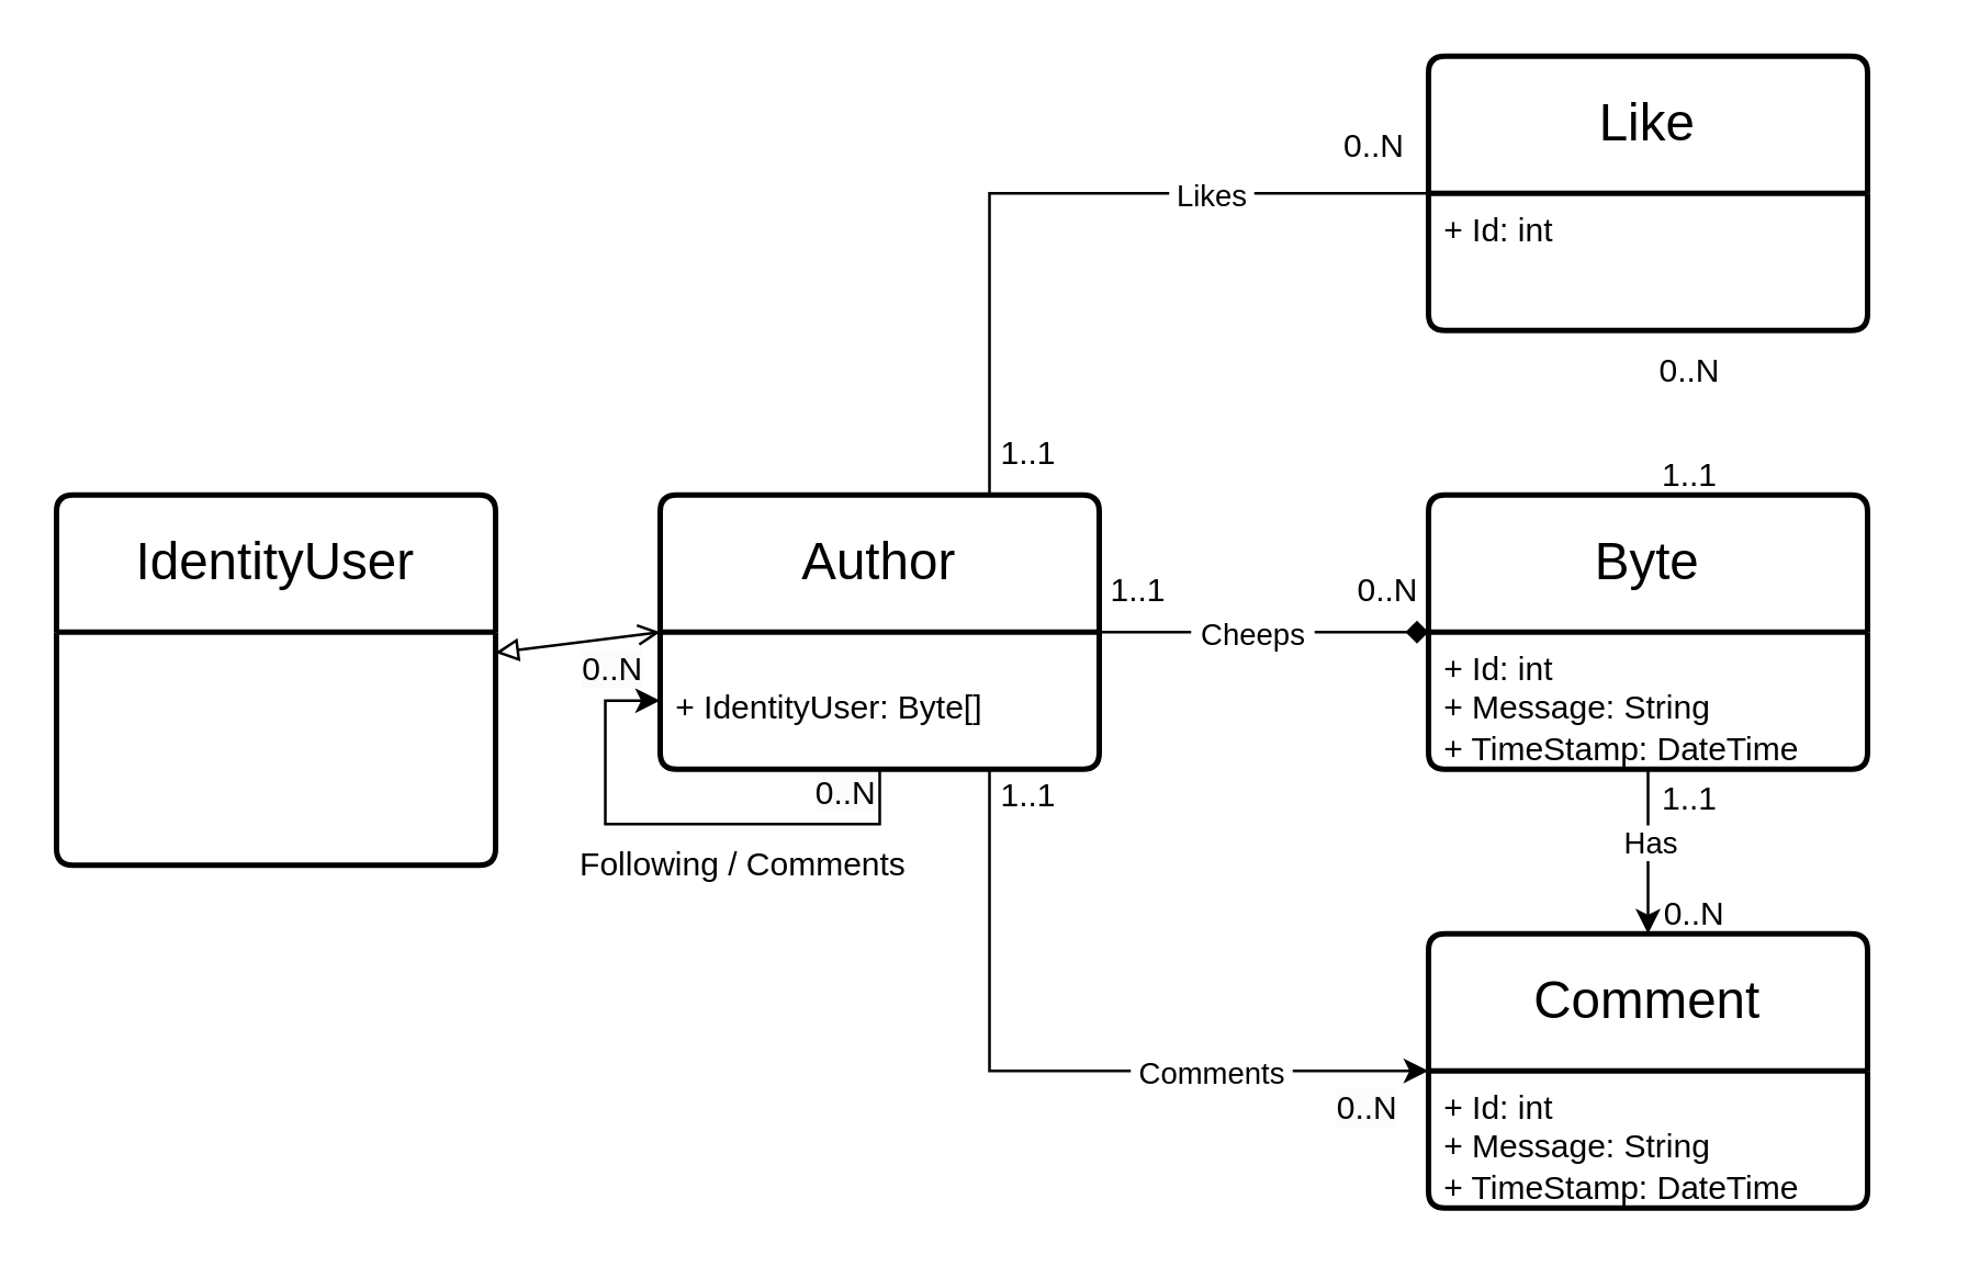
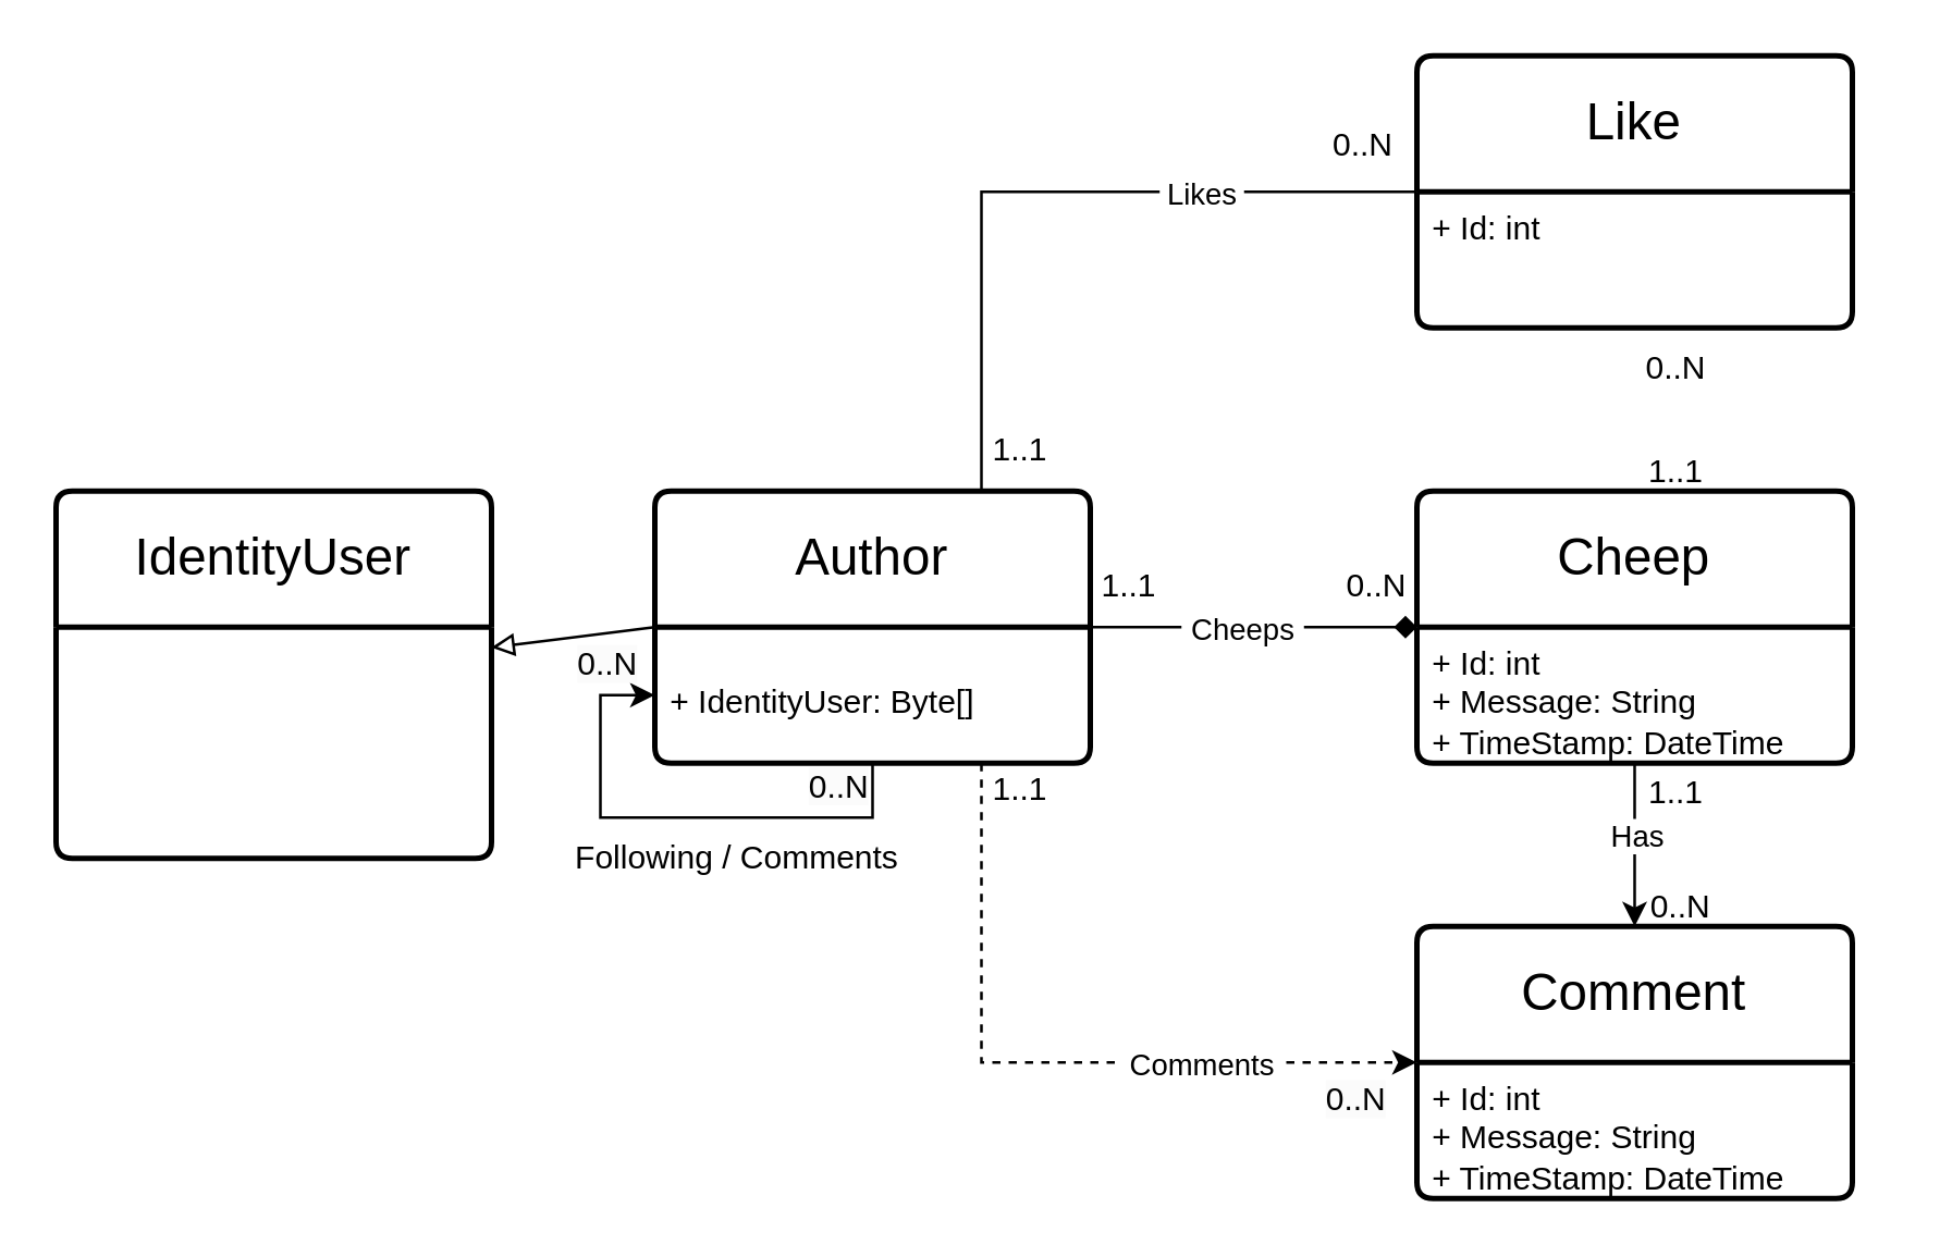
  <mxCell id="0" />
  <mxCell id="1" parent="0" />
  <mxCell id="2" style="edgeStyle=orthogonalEdgeStyle;rounded=0;orthogonalLoop=1;jettySize=auto;html=1;exitX=0.5;exitY=1;exitDx=0;exitDy=0;entryX=0;entryY=0.75;entryDx=0;entryDy=0;" parent="1" source="6" target="5" edge="1"><mxGeometry relative="1" as="geometry" /></mxCell>
  <mxCell id="3" style="edgeStyle=orthogonalEdgeStyle;rounded=0;orthogonalLoop=1;jettySize=auto;html=1;exitX=0.75;exitY=0;exitDx=0;exitDy=0;entryX=0;entryY=0.5;entryDx=0;entryDy=0;curved=0;strokeColor=default;endArrow=none;" parent="1" source="5" target="18" edge="1"><mxGeometry relative="1" as="geometry" /></mxCell>
  <mxCell id="4" value="&amp;nbsp;Likes&amp;nbsp;" style="edgeLabel;html=1;align=center;verticalAlign=middle;resizable=0;points=[];" vertex="1" connectable="0" parent="3"><mxGeometry x="0.211" y="-1" relative="1" as="geometry"><mxPoint x="27" y="-1" as="offset" /></mxGeometry></mxCell>
  <mxCell id="5" value="&lt;font style=&quot;font-size: 19px;&quot;&gt;Author&lt;/font&gt;" style="swimlane;childLayout=stackLayout;horizontal=1;startSize=50;horizontalStack=0;rounded=1;fontSize=14;fontStyle=0;strokeWidth=2;resizeParent=0;resizeLast=1;shadow=0;dashed=0;align=center;arcSize=4;whiteSpace=wrap;html=1;" parent="1" vertex="1"><mxGeometry x="240" y="180" width="160" height="100" as="geometry"><mxRectangle x="310" y="400" width="50" height="50" as="alternateBounds" /></mxGeometry></mxCell>
  <mxCell id="6" value="&lt;br&gt;+ IdentityUser: Byte[]&amp;nbsp;" style="align=left;strokeColor=none;fillColor=none;spacingLeft=4;fontSize=12;verticalAlign=top;resizable=0;rotatable=0;part=1;html=1;" parent="5" vertex="1"><mxGeometry y="50" width="160" height="50" as="geometry" /></mxCell>
- <mxCell id="7" value="&lt;font style=&quot;font-size: 19px;&quot;&gt;Byte&lt;/font&gt;" style="swimlane;childLayout=stackLayout;horizontal=1;startSize=50;horizontalStack=0;rounded=1;fontSize=14;fontStyle=0;strokeWidth=2;resizeParent=0;resizeLast=1;shadow=0;dashed=0;align=center;arcSize=4;whiteSpace=wrap;html=1;" parent="1" vertex="1"><mxGeometry x="520" y="180" width="160" height="100" as="geometry"><mxRectangle x="310" y="400" width="50" height="50" as="alternateBounds" /></mxGeometry></mxCell>
+ <mxCell id="7" value="&lt;font style=&quot;font-size: 19px;&quot;&gt;Cheep&lt;/font&gt;" style="swimlane;childLayout=stackLayout;horizontal=1;startSize=50;horizontalStack=0;rounded=1;fontSize=14;fontStyle=0;strokeWidth=2;resizeParent=0;resizeLast=1;shadow=0;dashed=0;align=center;arcSize=4;whiteSpace=wrap;html=1;" parent="1" vertex="1"><mxGeometry x="520" y="180" width="160" height="100" as="geometry"><mxRectangle x="310" y="400" width="50" height="50" as="alternateBounds" /></mxGeometry></mxCell>
  <mxCell id="8" value="+ Id: int&amp;nbsp;&lt;div&gt;+ Message: String&amp;nbsp;&lt;/div&gt;&lt;div&gt;+ TimeStamp: DateTime&lt;/div&gt;" style="align=left;strokeColor=none;fillColor=none;spacingLeft=4;fontSize=12;verticalAlign=top;resizable=0;rotatable=0;part=1;html=1;" parent="7" vertex="1"><mxGeometry y="50" width="160" height="50" as="geometry" /></mxCell>
  <mxCell id="9" value="&lt;font style=&quot;font-size: 19px;&quot;&gt;Comment&lt;/font&gt;" style="swimlane;childLayout=stackLayout;horizontal=1;startSize=50;horizontalStack=0;rounded=1;fontSize=14;fontStyle=0;strokeWidth=2;resizeParent=0;resizeLast=1;shadow=0;dashed=0;align=center;arcSize=4;whiteSpace=wrap;html=1;" parent="1" vertex="1"><mxGeometry x="520" y="340" width="160" height="100" as="geometry"><mxRectangle x="310" y="400" width="50" height="50" as="alternateBounds" /></mxGeometry></mxCell>
  <mxCell id="10" value="+ Id: int&amp;nbsp;&lt;div&gt;+ Message: String&amp;nbsp;&lt;/div&gt;&lt;div&gt;+ TimeStamp: DateTime&lt;/div&gt;" style="align=left;strokeColor=none;fillColor=none;spacingLeft=4;fontSize=12;verticalAlign=top;resizable=0;rotatable=0;part=1;html=1;" parent="9" vertex="1"><mxGeometry y="50" width="160" height="50" as="geometry" /></mxCell>
  <mxCell id="11" value="Following / Comments" style="text;html=1;align=center;verticalAlign=middle;resizable=0;points=[];autosize=1;strokeColor=none;fillColor=none;" parent="1" vertex="1"><mxGeometry x="200" y="300" width="140" height="30" as="geometry" /></mxCell>
  <mxCell id="12" style="edgeStyle=orthogonalEdgeStyle;rounded=0;orthogonalLoop=1;jettySize=auto;html=1;exitX=1;exitY=0.5;exitDx=0;exitDy=0;entryX=0;entryY=0.5;entryDx=0;entryDy=0;endArrow=diamond;" parent="1" source="5" target="7" edge="1"><mxGeometry relative="1" as="geometry" /></mxCell>
  <mxCell id="13" value="&amp;nbsp;Cheeps&amp;nbsp;" style="edgeLabel;html=1;align=center;verticalAlign=middle;resizable=0;points=[];" vertex="1" connectable="0" parent="12"><mxGeometry x="-0.08" relative="1" as="geometry"><mxPoint as="offset" /></mxGeometry></mxCell>
  <mxCell id="14" value="" style="edgeStyle=none;orthogonalLoop=1;jettySize=auto;html=1;rounded=0;exitX=0.5;exitY=1;exitDx=0;exitDy=0;entryX=0.5;entryY=0;entryDx=0;entryDy=0;" parent="1" source="8" target="9" edge="1"><mxGeometry width="100" relative="1" as="geometry"><mxPoint x="440" y="290" as="sourcePoint" /><mxPoint x="600" y="400" as="targetPoint" /><Array as="points" /></mxGeometry></mxCell>
  <mxCell id="15" value="Has" style="edgeLabel;html=1;align=center;verticalAlign=middle;resizable=0;points=[];" vertex="1" connectable="0" parent="14"><mxGeometry x="-0.132" relative="1" as="geometry"><mxPoint as="offset" /></mxGeometry></mxCell>
  <mxCell id="16" value="&lt;span style=&quot;font-size: 19px;&quot;&gt;IdentityUser&lt;/span&gt;" style="swimlane;childLayout=stackLayout;horizontal=1;startSize=50;horizontalStack=0;rounded=1;fontSize=14;fontStyle=0;strokeWidth=2;resizeParent=0;resizeLast=1;shadow=0;dashed=0;align=center;arcSize=4;whiteSpace=wrap;html=1;" parent="1" vertex="1"><mxGeometry x="20" y="180" width="160" height="135" as="geometry"><mxRectangle x="310" y="400" width="50" height="50" as="alternateBounds" /></mxGeometry></mxCell>
- <mxCell id="17" value="" style="edgeStyle=none;orthogonalLoop=1;jettySize=auto;html=1;rounded=0;entryX=0;entryY=0;entryDx=0;entryDy=0;endArrow=open;endFill=0;startArrow=block;startFill=0;" parent="1" source="16" target="6" edge="1"><mxGeometry width="100" relative="1" as="geometry"><mxPoint x="-10" y="130" as="sourcePoint" /><mxPoint x="90" y="130" as="targetPoint" /><Array as="points" /></mxGeometry></mxCell>
+ <mxCell id="17" value="" style="edgeStyle=none;orthogonalLoop=1;jettySize=auto;html=1;rounded=0;entryX=0;entryY=0;entryDx=0;entryDy=0;endArrow=none;endFill=0;startArrow=block;startFill=0;" parent="1" source="16" target="6" edge="1"><mxGeometry width="100" relative="1" as="geometry"><mxPoint x="-10" y="130" as="sourcePoint" /><mxPoint x="90" y="130" as="targetPoint" /><Array as="points" /></mxGeometry></mxCell>
  <mxCell id="18" value="&lt;font style=&quot;font-size: 19px;&quot;&gt;Like&lt;/font&gt;" style="swimlane;childLayout=stackLayout;horizontal=1;startSize=50;horizontalStack=0;rounded=1;fontSize=14;fontStyle=0;strokeWidth=2;resizeParent=0;resizeLast=1;shadow=0;dashed=0;align=center;arcSize=4;whiteSpace=wrap;html=1;" parent="1" vertex="1"><mxGeometry x="520" y="20" width="160" height="100" as="geometry"><mxRectangle x="310" y="400" width="50" height="50" as="alternateBounds" /></mxGeometry></mxCell>
  <mxCell id="19" value="+ Id: int&amp;nbsp;" style="align=left;strokeColor=none;fillColor=none;spacingLeft=4;fontSize=12;verticalAlign=top;resizable=0;rotatable=0;part=1;html=1;" parent="18" vertex="1"><mxGeometry y="50" width="160" height="50" as="geometry" /></mxCell>
- <mxCell id="20" style="edgeStyle=orthogonalEdgeStyle;rounded=0;orthogonalLoop=1;jettySize=auto;html=1;exitX=0.75;exitY=1;exitDx=0;exitDy=0;entryX=0;entryY=0.5;entryDx=0;entryDy=0;curved=0;" parent="1" source="6" target="9" edge="1"><mxGeometry relative="1" as="geometry" /></mxCell>
+ <mxCell id="20" style="edgeStyle=orthogonalEdgeStyle;rounded=0;orthogonalLoop=1;jettySize=auto;html=1;exitX=0.75;exitY=1;exitDx=0;exitDy=0;entryX=0;entryY=0.5;entryDx=0;entryDy=0;curved=0;dashed=1;" parent="1" source="6" target="9" edge="1"><mxGeometry relative="1" as="geometry" /></mxCell>
  <mxCell id="21" value="&amp;nbsp;Comments&amp;nbsp;" style="edgeLabel;html=1;align=center;verticalAlign=middle;resizable=0;points=[];" vertex="1" connectable="0" parent="20"><mxGeometry x="0.203" y="-1" relative="1" as="geometry"><mxPoint x="28" y="-1" as="offset" /></mxGeometry></mxCell>
  <mxCell id="22" value="0..N" style="text;html=1;align=center;verticalAlign=middle;resizable=0;points=[];autosize=1;strokeColor=none;fillColor=none;" vertex="1" parent="1"><mxGeometry x="480" y="200" width="50" height="30" as="geometry" /></mxCell>
  <mxCell id="23" value="1..1" style="text;html=1;align=center;verticalAlign=middle;resizable=0;points=[];autosize=1;strokeColor=none;fillColor=none;" vertex="1" parent="1"><mxGeometry x="394" y="200" width="40" height="30" as="geometry" /></mxCell>
  <mxCell id="24" value="1..1" style="text;html=1;align=center;verticalAlign=middle;resizable=0;points=[];autosize=1;strokeColor=none;fillColor=none;" vertex="1" parent="1"><mxGeometry x="354" y="150" width="40" height="30" as="geometry" /></mxCell>
  <mxCell id="25" value="0..N" style="text;html=1;align=center;verticalAlign=middle;resizable=0;points=[];autosize=1;strokeColor=none;fillColor=none;" vertex="1" parent="1"><mxGeometry x="475" y="38" width="50" height="30" as="geometry" /></mxCell>
  <mxCell id="26" value="0..N" style="text;html=1;align=center;verticalAlign=middle;resizable=0;points=[];autosize=1;strokeColor=none;fillColor=none;" vertex="1" parent="1"><mxGeometry x="590" y="120" width="50" height="30" as="geometry" /></mxCell>
  <mxCell id="27" value="1..1" style="text;html=1;align=center;verticalAlign=middle;resizable=0;points=[];autosize=1;strokeColor=none;fillColor=none;" vertex="1" parent="1"><mxGeometry x="595" y="158" width="40" height="30" as="geometry" /></mxCell>
  <mxCell id="28" value="1..1" style="text;html=1;align=center;verticalAlign=middle;resizable=0;points=[];autosize=1;strokeColor=none;fillColor=none;" vertex="1" parent="1"><mxGeometry x="535" y="290" width="160" as="geometry" /></mxCell>
  <mxCell id="29" value="&amp;nbsp;0..N" style="text;html=1;align=center;verticalAlign=middle;resizable=0;points=[];autosize=1;strokeColor=none;fillColor=none;" vertex="1" parent="1"><mxGeometry x="590" y="318" width="50" height="30" as="geometry" /></mxCell>
  <mxCell id="30" value="1..1" style="text;html=1;align=center;verticalAlign=middle;resizable=0;points=[];autosize=1;strokeColor=none;fillColor=none;" vertex="1" parent="1"><mxGeometry x="354" y="275" width="40" height="30" as="geometry" /></mxCell>
  <mxCell id="31" value="&lt;span style=&quot;color: rgb(0, 0, 0); font-family: Helvetica; font-size: 12px; font-style: normal; font-variant-ligatures: normal; font-variant-caps: normal; font-weight: 400; letter-spacing: normal; orphans: 2; text-align: center; text-indent: 0px; text-transform: none; widows: 2; word-spacing: 0px; -webkit-text-stroke-width: 0px; white-space: nowrap; background-color: rgb(251, 251, 251); text-decoration-thickness: initial; text-decoration-style: initial; text-decoration-color: initial; display: inline !important; float: none;&quot;&gt;0..N&lt;/span&gt;" style="text;whiteSpace=wrap;html=1;" vertex="1" parent="1"><mxGeometry x="485" y="390" width="50" height="40" as="geometry" /></mxCell>
  <mxCell id="32" value="&lt;span style=&quot;color: rgb(0, 0, 0); font-family: Helvetica; font-size: 12px; font-style: normal; font-variant-ligatures: normal; font-variant-caps: normal; font-weight: 400; letter-spacing: normal; orphans: 2; text-align: center; text-indent: 0px; text-transform: none; widows: 2; word-spacing: 0px; -webkit-text-stroke-width: 0px; white-space: nowrap; background-color: rgb(251, 251, 251); text-decoration-thickness: initial; text-decoration-style: initial; text-decoration-color: initial; display: inline !important; float: none;&quot;&gt;0..N&lt;/span&gt;" style="text;whiteSpace=wrap;html=1;" vertex="1" parent="1"><mxGeometry x="210" y="230" width="50" height="40" as="geometry" /></mxCell>
  <mxCell id="33" value="&lt;span style=&quot;color: rgb(0, 0, 0); font-family: Helvetica; font-size: 12px; font-style: normal; font-variant-ligatures: normal; font-variant-caps: normal; font-weight: 400; letter-spacing: normal; orphans: 2; text-align: center; text-indent: 0px; text-transform: none; widows: 2; word-spacing: 0px; -webkit-text-stroke-width: 0px; white-space: nowrap; background-color: rgb(251, 251, 251); text-decoration-thickness: initial; text-decoration-style: initial; text-decoration-color: initial; display: inline !important; float: none;&quot;&gt;0..N&lt;/span&gt;" style="text;whiteSpace=wrap;html=1;" vertex="1" parent="1"><mxGeometry x="295" y="275" width="50" height="40" as="geometry" /></mxCell>
